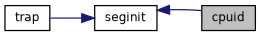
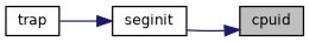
  digraph {
    rankdir=RL
    node [color=black fillcolor=white fontname=Helvetica fontsize=10 shape=record style=filled]
    edge [color=midnightblue dir=back fontname=Helvetica fontsize=10 labelfontname=Helvetica labelfontsize=10 style=solid]
    n1 [fillcolor=grey75 fontcolor=black height=0.2 label=cpuid width=0.4]
    n2 [height=0.2 label=seginit width=0.4]
    n3 [height=0.2 label=trap width=0.4]
-   n2 -> n1
+   n1 -> n2
    n2 -> n3
  }
